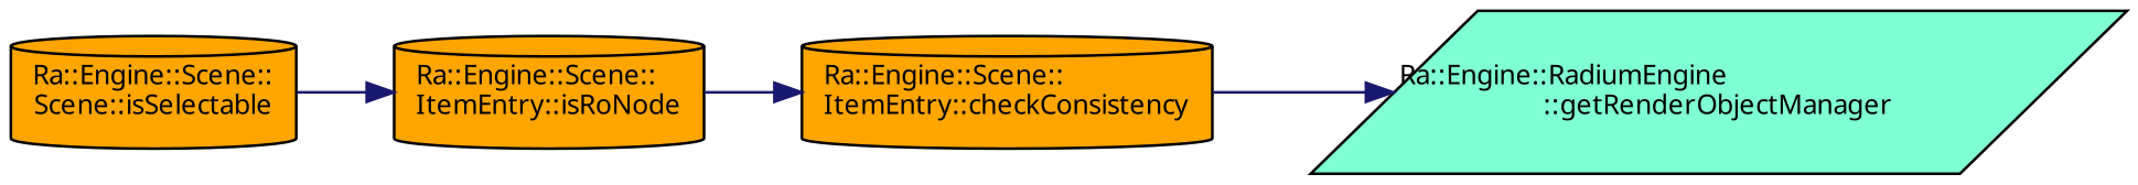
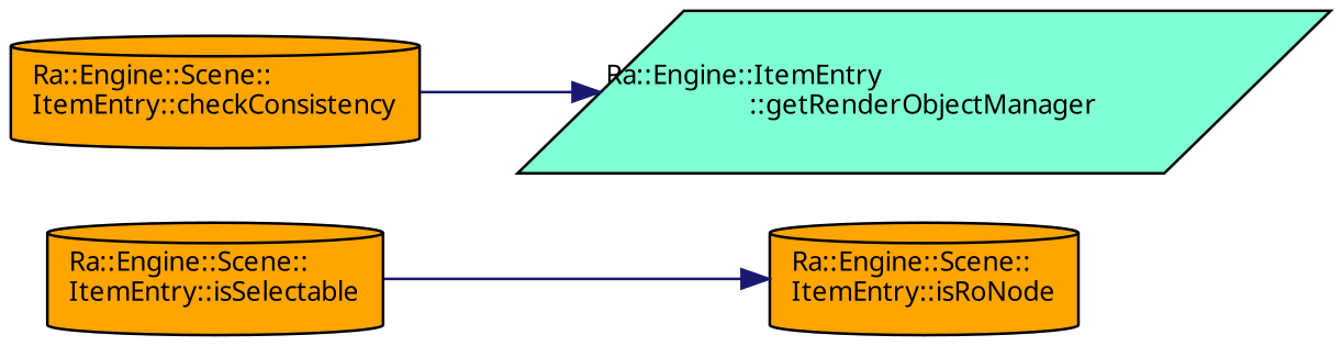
  digraph {
    fontname="Noto Sans"
    rankdir=LR
    node [color=black fillcolor=orange fontname="Noto Sans" fontsize=10 shape=cylinder style=filled]
    edge [color=midnightblue fontname="Noto Sans" fontsize=10 labelfontname=Helvetica labelfontsize=10 style=solid]
-   n1 [fontcolor=black height=0.2 label="Ra::Engine::Scene::\lScene::isSelectable" width=0.4]
+   n1 [fontcolor=black height=0.2 label="Ra::Engine::Scene::\lItemEntry::isSelectable" width=0.4]
    n2 [height=0.2 label="Ra::Engine::Scene::\lItemEntry::isRoNode" width=0.4]
-   n3 [fillcolor=aquamarine height=0.2 label="Ra::Engine::RadiumEngine\l::getRenderObjectManager" shape=parallelogram width=0.4]
+   n3 [fillcolor=aquamarine height=0.2 label="Ra::Engine::ItemEntry\l::getRenderObjectManager" shape=parallelogram width=0.4]
    n4 [height=0.2 label="Ra::Engine::Scene::\lItemEntry::checkConsistency" width=0.4]
    n1 -> n2
-   n2 -> n4
    n4 -> n3
  }
